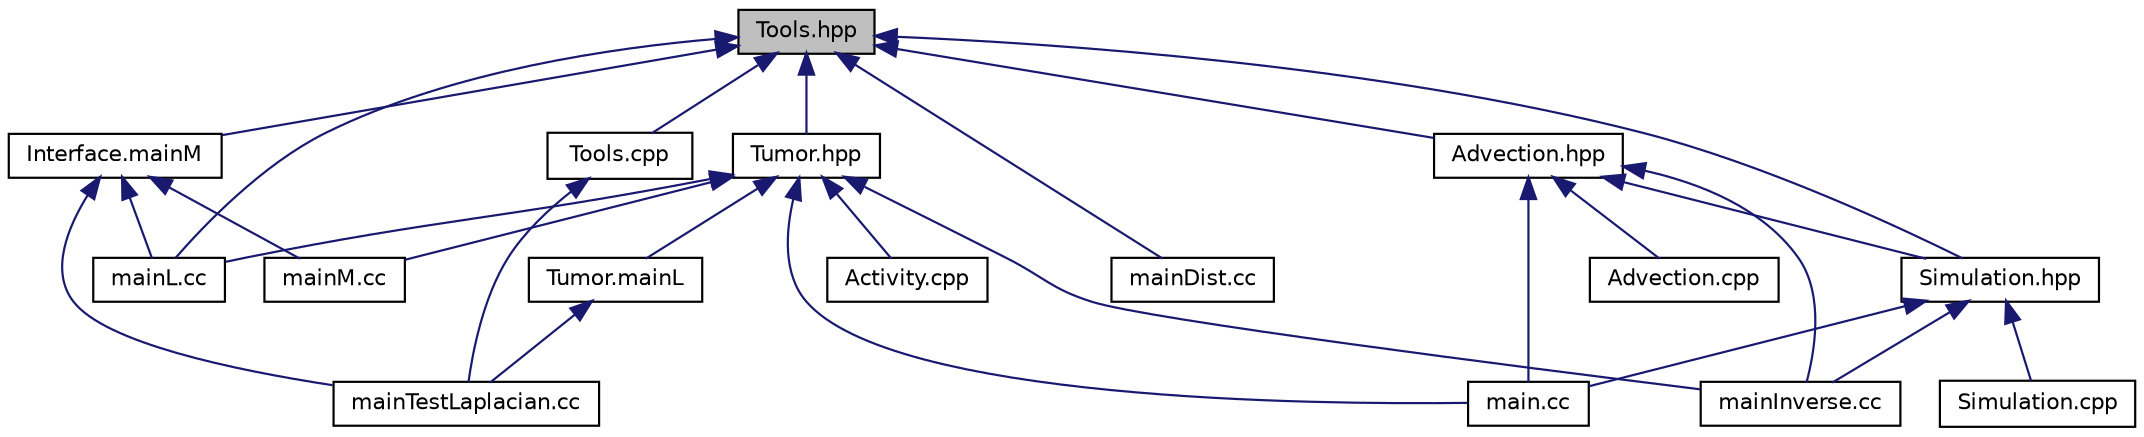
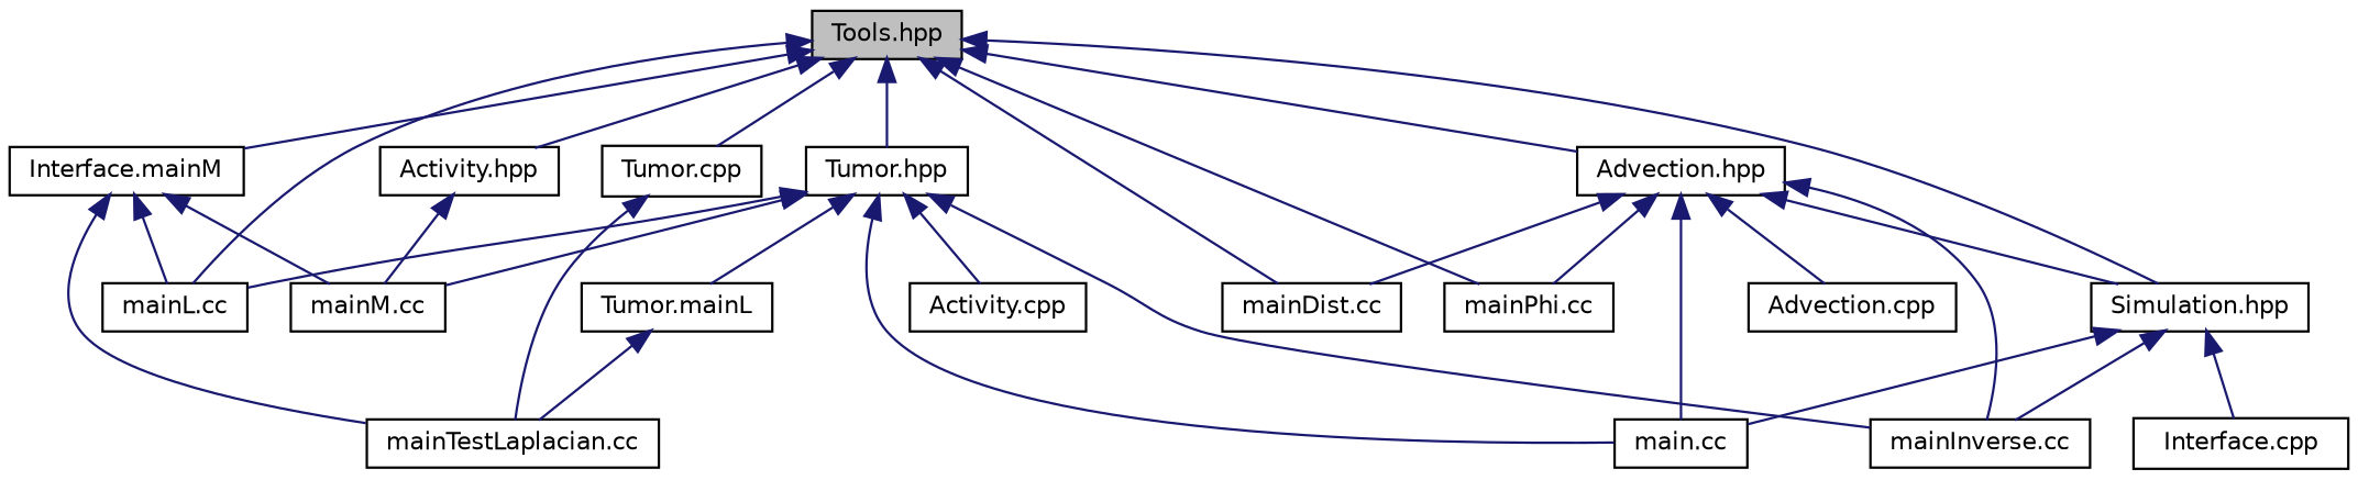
  digraph {
    node [color=black fillcolor=white fontname=Helvetica fontsize=10 shape=record style=filled]
    edge [color=midnightblue dir=back fontname=Helvetica fontsize=10 labelfontname=Helvetica labelfontsize=10 style=solid]
    n1 [fillcolor=grey75 fontcolor=black height=0.2 label="Tools.hpp" width=0.4]
    n2 [height=0.2 label="Tumor.hpp" width=0.4]
    n3 [height=0.2 label="mainL.cc" width=0.4]
+   n4 [height=0.2 label="Activity.hpp" width=0.4]
    n5 [height=0.2 label="Advection.hpp" width=0.4]
    n6 [height=0.2 label="mainDist.cc" width=0.4]
+   n7 [height=0.2 label="mainPhi.cc" width=0.4]
    n8 [height=0.2 label="Interface.mainM" width=0.4]
-   n9 [height=0.2 label="Tools.cpp" width=0.4]
+   n9 [height=0.2 label="Tumor.cpp" width=0.4]
    n10 [height=0.2 label="Simulation.hpp" width=0.4]
    n11 [height=0.2 label="Activity.cpp" width=0.4]
    n12 [height=0.2 label="main.cc" width=0.4]
    n13 [height=0.2 label="mainInverse.cc" width=0.4]
    n14 [height=0.2 label="mainM.cc" width=0.4]
    n15 [height=0.2 label="Tumor.mainL" width=0.4]
    n16 [height=0.2 label="Advection.cpp" width=0.4]
    n17 [height=0.2 label="mainTestLaplacian.cc" width=0.4]
-   n18 [height=0.2 label="Simulation.cpp" width=0.4]
+   n18 [height=0.2 label="Interface.cpp" width=0.4]
    n1 -> n2
    n1 -> n3
+   n1 -> n4
    n1 -> n5
    n1 -> n6
+   n1 -> n7
    n1 -> n8
    n1 -> n9
    n1 -> n10
    n2 -> n3
    n2 -> n11
    n2 -> n12
    n2 -> n13
    n2 -> n14
    n2 -> n15
+   n4 -> n14
+   n5 -> n6
+   n5 -> n7
    n5 -> n10
    n5 -> n12
    n5 -> n13
    n5 -> n16
    n8 -> n3
    n8 -> n14
    n8 -> n17
    n9 -> n17
    n10 -> n12
    n10 -> n13
    n10 -> n18
    n15 -> n17
  }
